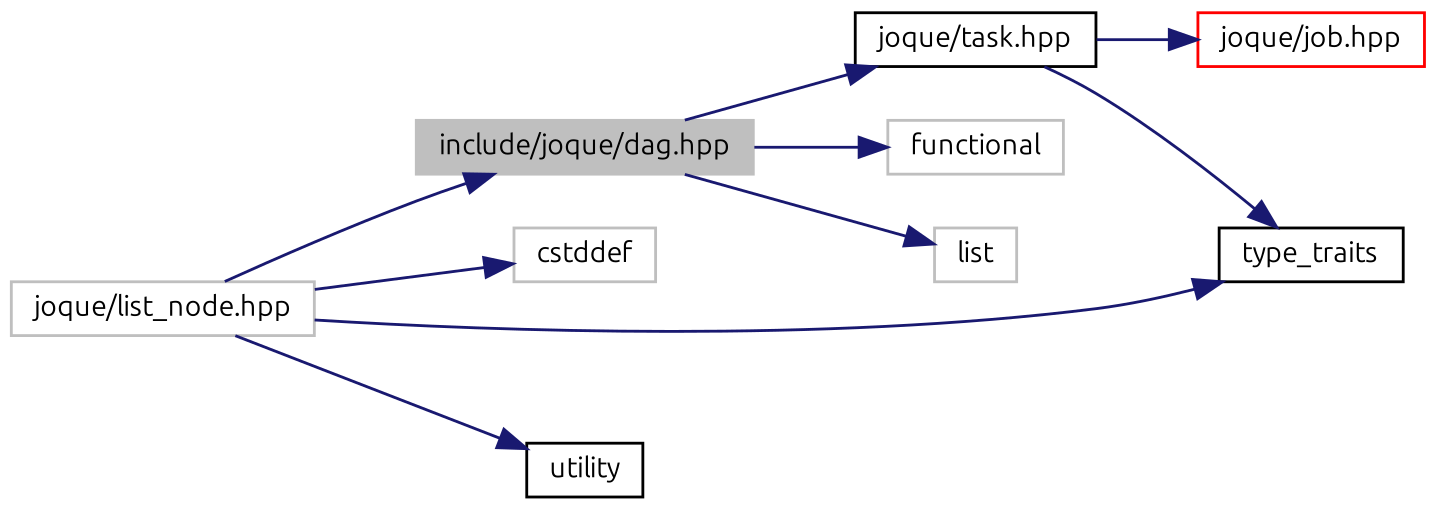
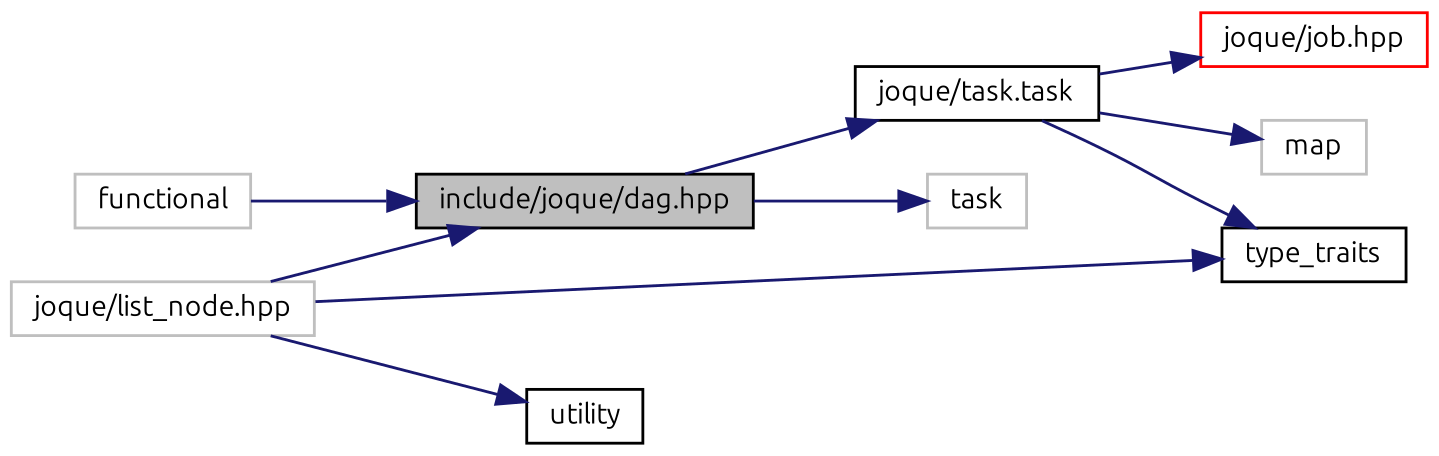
  digraph {
    fontname=Ubuntu
    rankdir=LR
    node [color=grey75 fillcolor=white fontname=Ubuntu fontsize=10 shape=record style=filled]
    edge [color=midnightblue fontname=Ubuntu fontsize=10 labelfontname=Helvetica labelfontsize=10 style=solid]
-   n1 [fillcolor=grey75 fontcolor=black height=0.2 label="include/joque/dag.hpp" width=0.4]
-   n2 [color=black height=0.2 label="joque/task.hpp" width=0.4]
+   n1 [color=black fillcolor=grey75 fontcolor=black height=0.2 label="include/joque/dag.hpp" width=0.4]
+   n2 [color=black height=0.2 label="joque/task.task" width=0.4]
    n3 [height=0.2 label=functional width=0.4]
-   n4 [height=0.2 label=list width=0.4]
+   n4 [height=0.2 label=task width=0.4]
    n5 [height=0.2 label="joque/list_node.hpp" width=0.4]
-   n6 [height=0.2 label=cstddef width=0.4]
    n7 [color=black height=0.2 label=type_traits width=0.4]
    n8 [color=black height=0.2 label=utility width=0.4]
    n9 [color=red height=0.2 label="joque/job.hpp" width=0.4]
+   n10 [height=0.2 label=map width=0.4]
    n1 -> n2
-   n1 -> n3
+   n3 -> n1
    n1 -> n4
    n2 -> n7
    n2 -> n9
+   n2 -> n10
    n5 -> n1
-   n5 -> n6
    n5 -> n7
    n5 -> n8
  }
